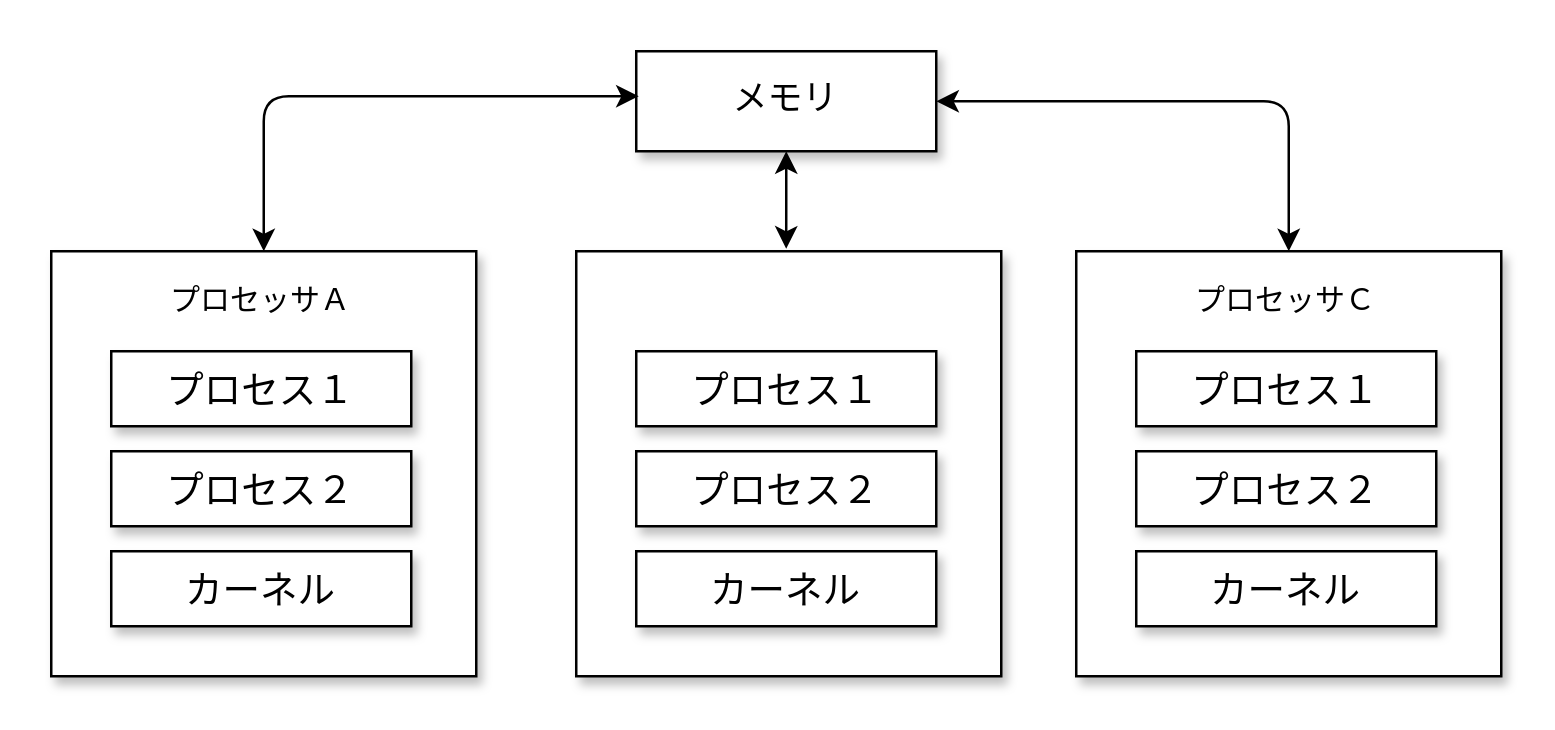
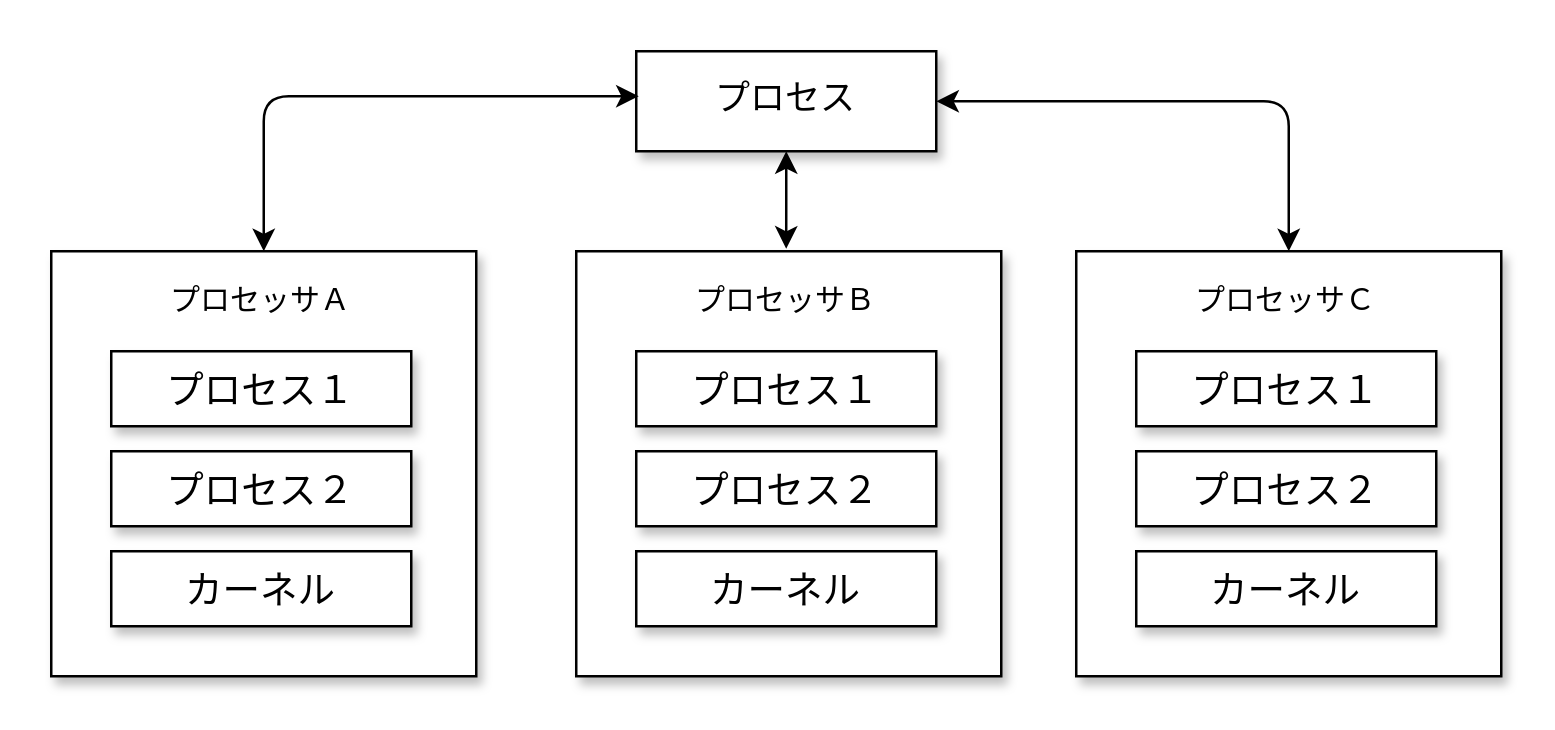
  <mxCell id="0" />
  <mxCell id="1" parent="0" />
  <mxCell id="2" style="edgeStyle=orthogonalEdgeStyle;rounded=0;orthogonalLoop=1;jettySize=auto;html=1;entryX=0.494;entryY=-0.006;entryDx=0;entryDy=0;entryPerimeter=0;startArrow=classic;startFill=1;" parent="1" source="3" target="4" edge="1"><mxGeometry relative="1" as="geometry"><Array as="points"><mxPoint x="314" y="80" /><mxPoint x="314" y="80" /></Array></mxGeometry></mxCell>
- <mxCell id="3" value="&lt;font style=&quot;font-size: 14px&quot; face=&quot;ヒラギノ角ゴ Pro W5&quot;&gt;メモリ&lt;/font&gt;" style="rounded=0;whiteSpace=wrap;html=1;shadow=1;" parent="1" vertex="1"><mxGeometry x="254" y="20" width="120" height="40" as="geometry" /></mxCell>
+ <mxCell id="3" value="&lt;font style=&quot;font-size: 14px&quot; face=&quot;ヒラギノ角ゴ Pro W5&quot;&gt;プロセス&lt;/font&gt;" style="rounded=0;whiteSpace=wrap;html=1;shadow=1;" parent="1" vertex="1"><mxGeometry x="254" y="20" width="120" height="40" as="geometry" /></mxCell>
  <mxCell id="4" value="" style="verticalLabelPosition=bottom;verticalAlign=top;html=1;shape=mxgraph.basic.rect;fillColor2=none;strokeWidth=1;size=20;indent=5;shadow=1;" parent="1" vertex="1"><mxGeometry x="230" y="100" width="170" height="170" as="geometry" /></mxCell>
  <mxCell id="5" value="" style="group" parent="1" vertex="1" connectable="0"><mxGeometry x="254" y="140" width="120" height="110" as="geometry" /></mxCell>
  <mxCell id="6" value="&lt;font face=&quot;ヒラギノ角ゴ Pro W5&quot; style=&quot;font-size: 15px&quot;&gt;プロセス１&lt;/font&gt;" style="rounded=0;whiteSpace=wrap;html=1;shadow=1;" parent="5" vertex="1"><mxGeometry width="120" height="30" as="geometry" /></mxCell>
  <mxCell id="7" value="&lt;font face=&quot;ヒラギノ角ゴ Pro W5&quot; style=&quot;font-size: 15px&quot;&gt;プロセス２&lt;/font&gt;" style="rounded=0;whiteSpace=wrap;html=1;shadow=1;" parent="5" vertex="1"><mxGeometry y="40" width="120" height="30" as="geometry" /></mxCell>
  <mxCell id="8" value="&lt;font face=&quot;ヒラギノ角ゴ Pro W5&quot;&gt;&lt;span style=&quot;font-size: 15px&quot;&gt;カーネル&lt;/span&gt;&lt;/font&gt;" style="rounded=0;whiteSpace=wrap;html=1;shadow=1;" parent="5" vertex="1"><mxGeometry y="80" width="120" height="30" as="geometry" /></mxCell>
+ <mxCell id="9" value="プロセッサＢ" style="text;html=1;strokeColor=none;fillColor=none;align=center;verticalAlign=middle;whiteSpace=wrap;rounded=0;shadow=1;" parent="1" vertex="1"><mxGeometry x="274" y="110" width="80" height="20" as="geometry" /></mxCell>
  <mxCell id="10" value="" style="verticalLabelPosition=bottom;verticalAlign=top;html=1;shape=mxgraph.basic.rect;fillColor2=none;strokeWidth=1;size=20;indent=5;shadow=1;" parent="1" vertex="1"><mxGeometry x="430" y="100" width="170" height="170" as="geometry" /></mxCell>
  <mxCell id="11" value="" style="group" parent="1" vertex="1" connectable="0"><mxGeometry x="454" y="140" width="120" height="110" as="geometry" /></mxCell>
  <mxCell id="12" value="&lt;font face=&quot;ヒラギノ角ゴ Pro W5&quot; style=&quot;font-size: 15px&quot;&gt;プロセス１&lt;/font&gt;" style="rounded=0;whiteSpace=wrap;html=1;shadow=1;" parent="11" vertex="1"><mxGeometry width="120" height="30" as="geometry" /></mxCell>
  <mxCell id="13" value="&lt;font face=&quot;ヒラギノ角ゴ Pro W5&quot; style=&quot;font-size: 15px&quot;&gt;プロセス２&lt;/font&gt;" style="rounded=0;whiteSpace=wrap;html=1;shadow=1;" parent="11" vertex="1"><mxGeometry y="40" width="120" height="30" as="geometry" /></mxCell>
  <mxCell id="14" value="&lt;font face=&quot;ヒラギノ角ゴ Pro W5&quot;&gt;&lt;span style=&quot;font-size: 15px&quot;&gt;カーネル&lt;/span&gt;&lt;/font&gt;" style="rounded=0;whiteSpace=wrap;html=1;shadow=1;" parent="11" vertex="1"><mxGeometry y="80" width="120" height="30" as="geometry" /></mxCell>
  <mxCell id="15" value="プロセッサＣ" style="text;html=1;strokeColor=none;fillColor=none;align=center;verticalAlign=middle;whiteSpace=wrap;rounded=0;shadow=1;" parent="1" vertex="1"><mxGeometry x="474" y="110" width="80" height="20" as="geometry" /></mxCell>
  <mxCell id="16" value="" style="verticalLabelPosition=bottom;verticalAlign=top;html=1;shape=mxgraph.basic.rect;fillColor2=none;strokeWidth=1;size=20;indent=5;shadow=1;" parent="1" vertex="1"><mxGeometry x="20" y="100" width="170" height="170" as="geometry" /></mxCell>
  <mxCell id="17" value="プロセッサＡ" style="text;html=1;strokeColor=none;fillColor=none;align=center;verticalAlign=middle;whiteSpace=wrap;rounded=0;shadow=1;" parent="1" vertex="1"><mxGeometry x="64" y="110" width="80" height="20" as="geometry" /></mxCell>
  <mxCell id="18" value="&lt;font face=&quot;ヒラギノ角ゴ Pro W5&quot; style=&quot;font-size: 15px&quot;&gt;プロセス１&lt;/font&gt;" style="rounded=0;whiteSpace=wrap;html=1;shadow=1;" parent="1" vertex="1"><mxGeometry x="44" y="140" width="120" height="30" as="geometry" /></mxCell>
  <mxCell id="19" value="&lt;font face=&quot;ヒラギノ角ゴ Pro W5&quot; style=&quot;font-size: 15px&quot;&gt;プロセス２&lt;/font&gt;" style="rounded=0;whiteSpace=wrap;html=1;shadow=1;" parent="1" vertex="1"><mxGeometry x="44" y="180" width="120" height="30" as="geometry" /></mxCell>
  <mxCell id="20" value="&lt;font face=&quot;ヒラギノ角ゴ Pro W5&quot;&gt;&lt;span style=&quot;font-size: 15px&quot;&gt;カーネル&lt;/span&gt;&lt;/font&gt;" style="rounded=0;whiteSpace=wrap;html=1;shadow=1;" parent="1" vertex="1"><mxGeometry x="44" y="220" width="120" height="30" as="geometry" /></mxCell>
  <mxCell id="21" value="" style="endArrow=classic;startArrow=classic;html=1;" edge="1" parent="1"><mxGeometry width="50" height="50" relative="1" as="geometry"><mxPoint x="105" y="100" as="sourcePoint" /><mxPoint x="255" y="38" as="targetPoint" /><Array as="points"><mxPoint x="105" y="38" /></Array></mxGeometry></mxCell>
  <mxCell id="22" value="" style="endArrow=classic;startArrow=classic;html=1;entryX=1;entryY=0.5;entryDx=0;entryDy=0;" edge="1" parent="1" target="3"><mxGeometry width="50" height="50" relative="1" as="geometry"><mxPoint x="515" y="100" as="sourcePoint" /><mxPoint x="565" y="50" as="targetPoint" /><Array as="points"><mxPoint x="515" y="40" /></Array></mxGeometry></mxCell>
